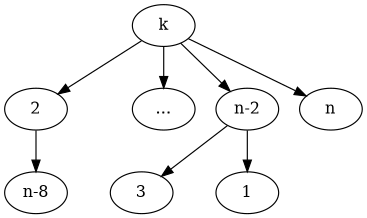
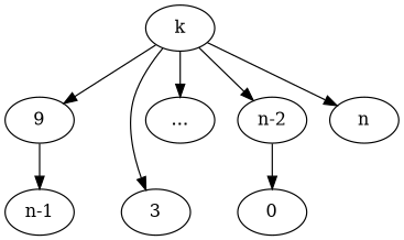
  digraph {
    splines=true
    k
-   2
+   2 [label=9]
    3
    "..."
    "n-2"
    n
-   "n-1" [label="n-8"]
-   1
+   "n-1"
+   1 [label=0]
    k -> 2
-   "n-2" -> 3
+   k -> 3
    k -> "..."
    k -> "n-2"
    k -> n
    2 -> "n-1"
    "n-2" -> 1
  }
